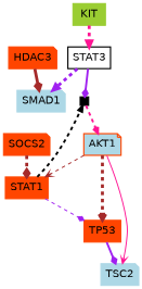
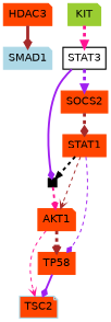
  digraph {
    node [color=orangered fillcolor=orangered fontname=Helvetica fontsize=18 shape=note style="filled, bold"]
    edge [arrowhead=vee color=brown dir=forward penwidth=5.0 sign=1 style=dashed weight=1.0]
    HDAC3
    SMAD1 [color=lightblue fillcolor=lightblue]
    STAT3 [color=black fillcolor=white shape=box]
-   SOCS2
+   SOCS2 [shape=box]
    n5 [color=black fillcolor=black fixedsize=True gate=True height=0.2 label="." shape=box width=0.2]
    STAT1 [shape=box]
-   AKT1 [fillcolor=lightblue]
-   TP53 [shape=box]
-   TSC2 [color=lightblue fillcolor=lightblue]
-   KIT [color=olivedrab3 fillcolor=olivedrab3 shape=box]
+   AKT1
+   TP53 [shape=box label=TP58]
+   TSC2 [color=lightblue]
+   KIT [color=olivedrab3 fillcolor=olivedrab3]
    HDAC3 -> SMAD1 [sign=-1 style=solid]
-   STAT3 -> SMAD1 [arrowhead=normal color=purple]
+   STAT3 -> SOCS2 [arrowhead=normal color=purple]
    STAT3 -> n5 [arrowhead=diamond color=purple penwidth=3.333333333333333 style=solid weight=0.6666666666666666]
    SOCS2 -> STAT1 [arrowhead=diamond sign=-1]
    n5 -> AKT1 [color=deeppink penwidth=3.333333333333333 weight=0.6666666666666666]
    STAT1 -> n5 [arrowhead=normal color=black penwidth=3.333333333333333 weight=0.6666666666666666]
-   AKT1 -> STAT1 [penwidth=1.6666666666666665 weight=0.3333333333333333]
+   STAT1 -> AKT1 [penwidth=1.6666666666666665 weight=0.3333333333333333]
    STAT1 -> TP53 [arrowhead=diamond color=purple penwidth=1.6666666666666665 weight=0.3333333333333333]
    AKT1 -> TP53 [sign=-1]
-   AKT1 -> TSC2 [color=deeppink penwidth=1.6666666666666665 sign=-1 style=solid weight=0.3333333333333333]
+   AKT1 -> TSC2 [color=deeppink penwidth=1.6666666666666665 sign=-1 weight=0.3333333333333333]
    TP53 -> TSC2 [arrowhead=diamond color=purple penwidth=3.333333333333333 style=solid weight=0.6666666666666666]
    KIT -> STAT3 [arrowhead=normal color=deeppink]
  }
